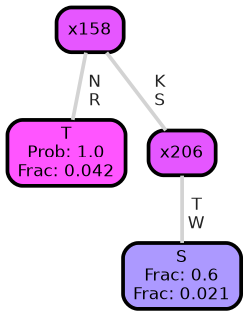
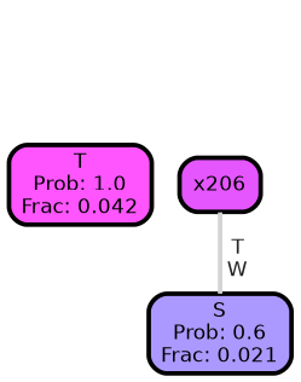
  graph {
    ranksep="0 equally"
    splines=straight
    node [color=black fontcolor=black fontname=helvetica penwidth=3 shape=box style="filled, rounded"]
    edge [color=lightgray fontcolor=grey14 fontname=helvetica fontweight=bold penwidth=3]
    n1 [fillcolor="#ff55ff" label="T\nProb: 1.0\nFrac: 0.042"]
-   n2 [fillcolor="#e656ff" label=x158]
    n3 [fillcolor="#e556ff" label=x206]
-   n4 [fillcolor="#ac99ff" label="S\nFrac: 0.6\nFrac: 0.021"]
+   n4 [fillcolor="#ac99ff" label="S\nProb: 0.6\nFrac: 0.021"]
    subgraph sub_1 {
      rank=same
    }
-   n2 -- n1 [label=" N\n R"]
-   n2 -- n3 [label=" K\n S"]
    n3 -- n4 [label=" T\n W"]
  }
